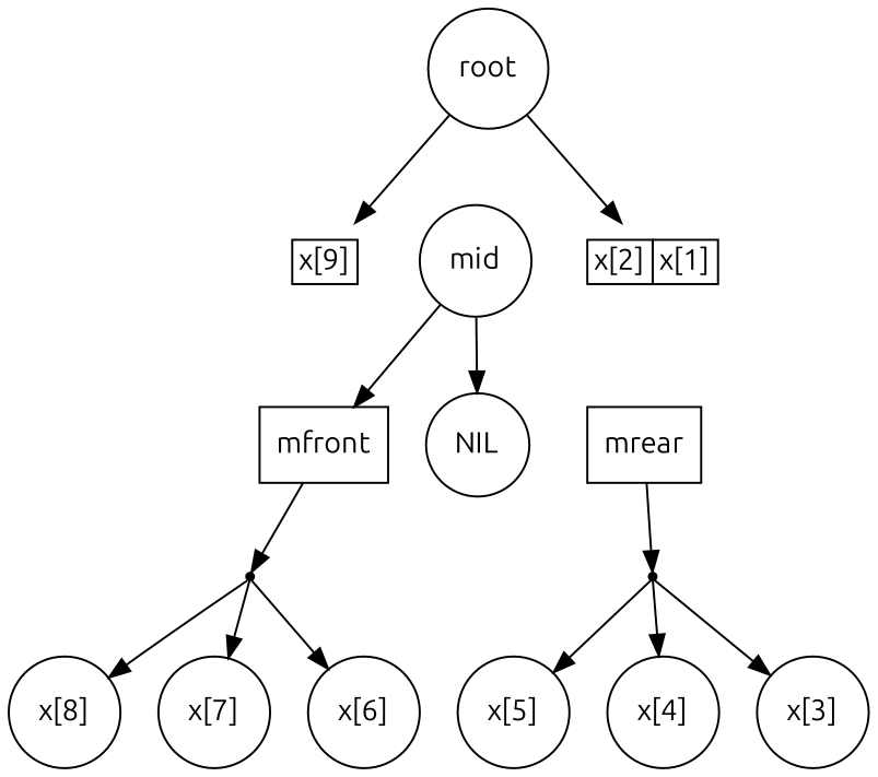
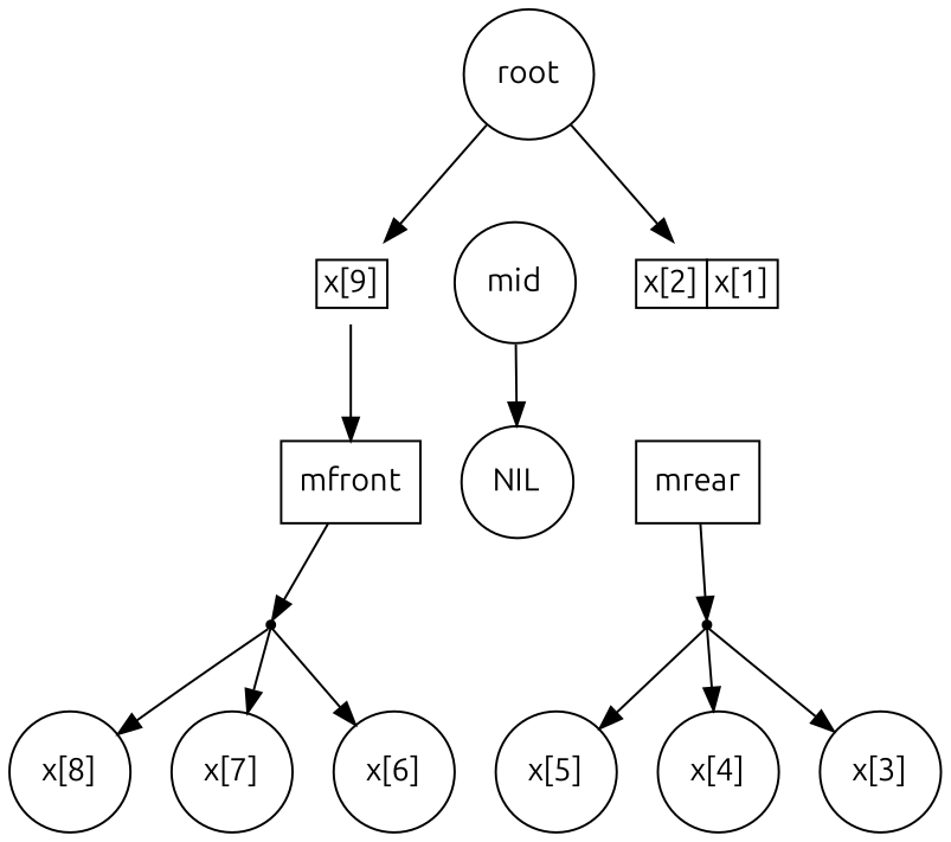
  digraph {
    fontname=Ubuntu
    node [fontname=Ubuntu shape=circle]
    edge [fontname=Ubuntu]
    n1 [label=<<table BORDER="0" CELLBORDER="1" CELLSPACING="0">           <tr><td>x[9]</td></tr></table>> shape=plaintext]
    mid
    n3 [label=<<table BORDER="0" CELLBORDER="1" CELLSPACING="0">           <tr><td>x[2]</td><td>x[1]</td></tr></table>> shape=plaintext]
    mfront [shape=box]
    n5 [label=NIL]
    mrear [shape=box]
    n7 [label="x[8]"]
    n8 [label="x[7]"]
    n9 [label="x[6]"]
    n10 [label="x[5]"]
    n11 [label="x[4]"]
    n12 [label="x[3]"]
    mfrontr [shape=point]
    mrearr [shape=point]
    root
    subgraph sub_1 {
      rank=same
      n1
      mid
      n3
    }
    subgraph sub_2 {
      rank=same
      mfront
      n5
      mrear
    }
    subgraph sub_3 {
      rank=same
      n7
      n8
      n9
    }
    subgraph sub_4 {
      rank=same
      n10
      n11
      n12
    }
    subgraph sub_5 {
      rank=same
      n9
      n10
    }
    n1 -> mid [style=invis]
    mid -> n3 [style=invis]
-   mid -> mfront
+   n1 -> mfront
    mid -> n5
    mfront -> n5 [style=invis]
    mfront -> mfrontr
    n5 -> mrear [style=invis]
    mrear -> mrearr
    n7 -> n8 [style=invis]
    n8 -> n9 [style=invis]
    n10 -> n11 [style=invis]
    n11 -> n12 [style=invis]
    mfrontr -> n7
    mfrontr -> n8
    mfrontr -> n9
    mrearr -> n10
    mrearr -> n11
    mrearr -> n12
    root -> n1
    root -> n3
  }
